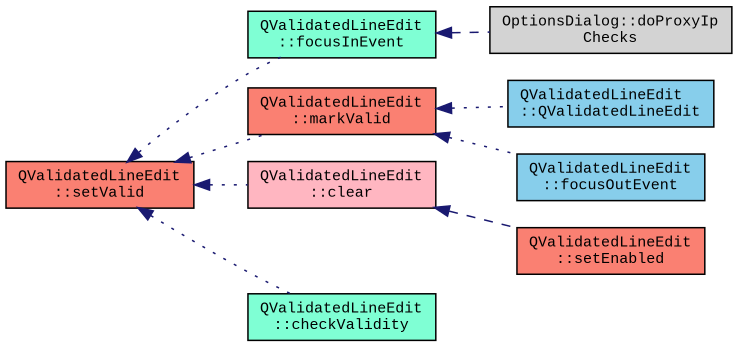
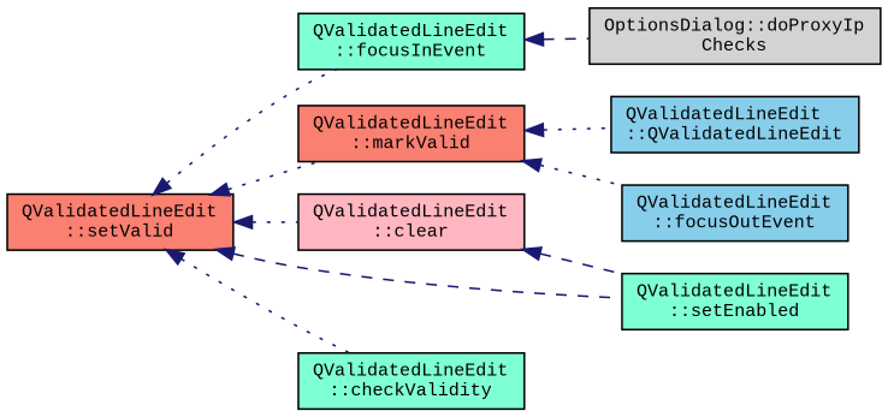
  digraph {
    fontname="Liberation Mono"
    rankdir=LR
    node [color=black fillcolor=aquamarine fontname="Liberation Mono" fontsize=10 shape=record style=filled]
    edge [color=midnightblue dir=back fontname="Liberation Mono" fontsize=10 labelfontname=Helvetica labelfontsize=10 style=dotted]
    n1 [fillcolor=salmon fontcolor=black height=0.2 label="QValidatedLineEdit\l::setValid" width=0.4]
    n2 [height=0.2 label="QValidatedLineEdit\l::focusInEvent" width=0.4]
    n3 [fillcolor=salmon height=0.2 label="QValidatedLineEdit\l::markValid" width=0.4]
    n4 [fillcolor=lightpink height=0.2 label="QValidatedLineEdit\l::clear" width=0.4]
-   n5 [fillcolor=salmon height=0.2 label="QValidatedLineEdit\l::setEnabled" width=0.4]
+   n5 [height=0.2 label="QValidatedLineEdit\l::setEnabled" width=0.4]
    n6 [height=0.2 label="QValidatedLineEdit\l::checkValidity" width=0.4]
    n7 [fillcolor=lightgrey height=0.2 label="OptionsDialog::doProxyIp\lChecks" width=0.4]
    n8 [fillcolor=skyblue height=0.2 label="QValidatedLineEdit\l::QValidatedLineEdit" width=0.4]
    n9 [fillcolor=skyblue height=0.2 label="QValidatedLineEdit\l::focusOutEvent" width=0.4]
    n1 -> n2
    n1 -> n3
    n1 -> n4
+   n1 -> n5 [style=dashed]
    n1 -> n6
    n2 -> n7 [style=dashed]
    n3 -> n8
    n3 -> n9
    n4 -> n5 [style=dashed]
  }
